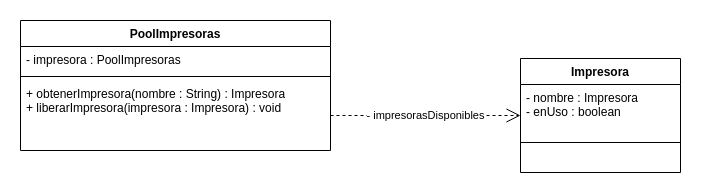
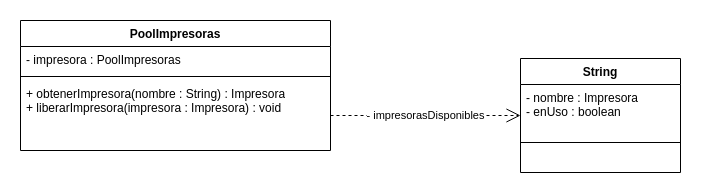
  <mxCell id="0" />
  <mxCell id="1" parent="0" />
  <mxCell id="2" value="PoolImpresoras" style="swimlane;fontStyle=1;align=center;verticalAlign=top;childLayout=stackLayout;horizontal=1;startSize=26;horizontalStack=0;resizeParent=1;resizeParentMax=0;resizeLast=0;collapsible=1;marginBottom=0;whiteSpace=wrap;html=1;" vertex="1" parent="1"><mxGeometry x="20" y="20" width="310" height="130" as="geometry" /></mxCell>
  <mxCell id="3" value="- impresora : PoolImpresoras" style="text;strokeColor=none;fillColor=none;align=left;verticalAlign=top;spacingLeft=4;spacingRight=4;overflow=hidden;rotatable=0;points=[[0,0.5],[1,0.5]];portConstraint=eastwest;whiteSpace=wrap;html=1;" vertex="1" parent="2"><mxGeometry y="26" width="310" height="26" as="geometry" /></mxCell>
  <mxCell id="4" value="" style="line;strokeWidth=1;fillColor=none;align=left;verticalAlign=middle;spacingTop=-1;spacingLeft=3;spacingRight=3;rotatable=0;labelPosition=right;points=[];portConstraint=eastwest;strokeColor=inherit;" vertex="1" parent="2"><mxGeometry y="52" width="310" height="8" as="geometry" /></mxCell>
  <mxCell id="5" value="+ obtenerImpresora(nombre : String) : Impresora&lt;div&gt;+ liberarImpresora(impresora : Impresora) : void&lt;/div&gt;" style="text;strokeColor=none;fillColor=none;align=left;verticalAlign=top;spacingLeft=4;spacingRight=4;overflow=hidden;rotatable=0;points=[[0,0.5],[1,0.5]];portConstraint=eastwest;whiteSpace=wrap;html=1;" vertex="1" parent="2"><mxGeometry y="60" width="310" height="70" as="geometry" /></mxCell>
- <mxCell id="6" value="Impresora" style="swimlane;fontStyle=1;align=center;verticalAlign=top;childLayout=stackLayout;horizontal=1;startSize=26;horizontalStack=0;resizeParent=1;resizeParentMax=0;resizeLast=0;collapsible=1;marginBottom=0;whiteSpace=wrap;html=1;" vertex="1" parent="1"><mxGeometry x="520" y="58" width="160" height="114" as="geometry" /></mxCell>
+ <mxCell id="6" value="String" style="swimlane;fontStyle=1;align=center;verticalAlign=top;childLayout=stackLayout;horizontal=1;startSize=26;horizontalStack=0;resizeParent=1;resizeParentMax=0;resizeLast=0;collapsible=1;marginBottom=0;whiteSpace=wrap;html=1;" vertex="1" parent="1"><mxGeometry x="520" y="58" width="160" height="114" as="geometry" /></mxCell>
  <mxCell id="7" value="- nombre : Impresora&lt;div&gt;- enUso : boolean&lt;/div&gt;" style="text;strokeColor=none;fillColor=none;align=left;verticalAlign=top;spacingLeft=4;spacingRight=4;overflow=hidden;rotatable=0;points=[[0,0.5],[1,0.5]];portConstraint=eastwest;whiteSpace=wrap;html=1;" vertex="1" parent="6"><mxGeometry y="26" width="160" height="54" as="geometry" /></mxCell>
  <mxCell id="8" value="" style="line;strokeWidth=1;fillColor=none;align=left;verticalAlign=middle;spacingTop=-1;spacingLeft=3;spacingRight=3;rotatable=0;labelPosition=right;points=[];portConstraint=eastwest;strokeColor=inherit;" vertex="1" parent="6"><mxGeometry y="80" width="160" height="8" as="geometry" /></mxCell>
  <mxCell id="9" value="&amp;nbsp;" style="text;strokeColor=none;fillColor=none;align=left;verticalAlign=top;spacingLeft=4;spacingRight=4;overflow=hidden;rotatable=0;points=[[0,0.5],[1,0.5]];portConstraint=eastwest;whiteSpace=wrap;html=1;" vertex="1" parent="6"><mxGeometry y="88" width="160" height="26" as="geometry" /></mxCell>
  <mxCell id="10" value="- impresorasDisponibles" style="endArrow=open;endSize=12;dashed=1;html=1;rounded=0;exitX=1;exitY=0.5;exitDx=0;exitDy=0;" edge="1" parent="1" source="5" target="6"><mxGeometry width="160" relative="1" as="geometry"><mxPoint x="250" y="192" as="sourcePoint" /><mxPoint x="410" y="192" as="targetPoint" /><mxPoint as="offset" /></mxGeometry></mxCell>
